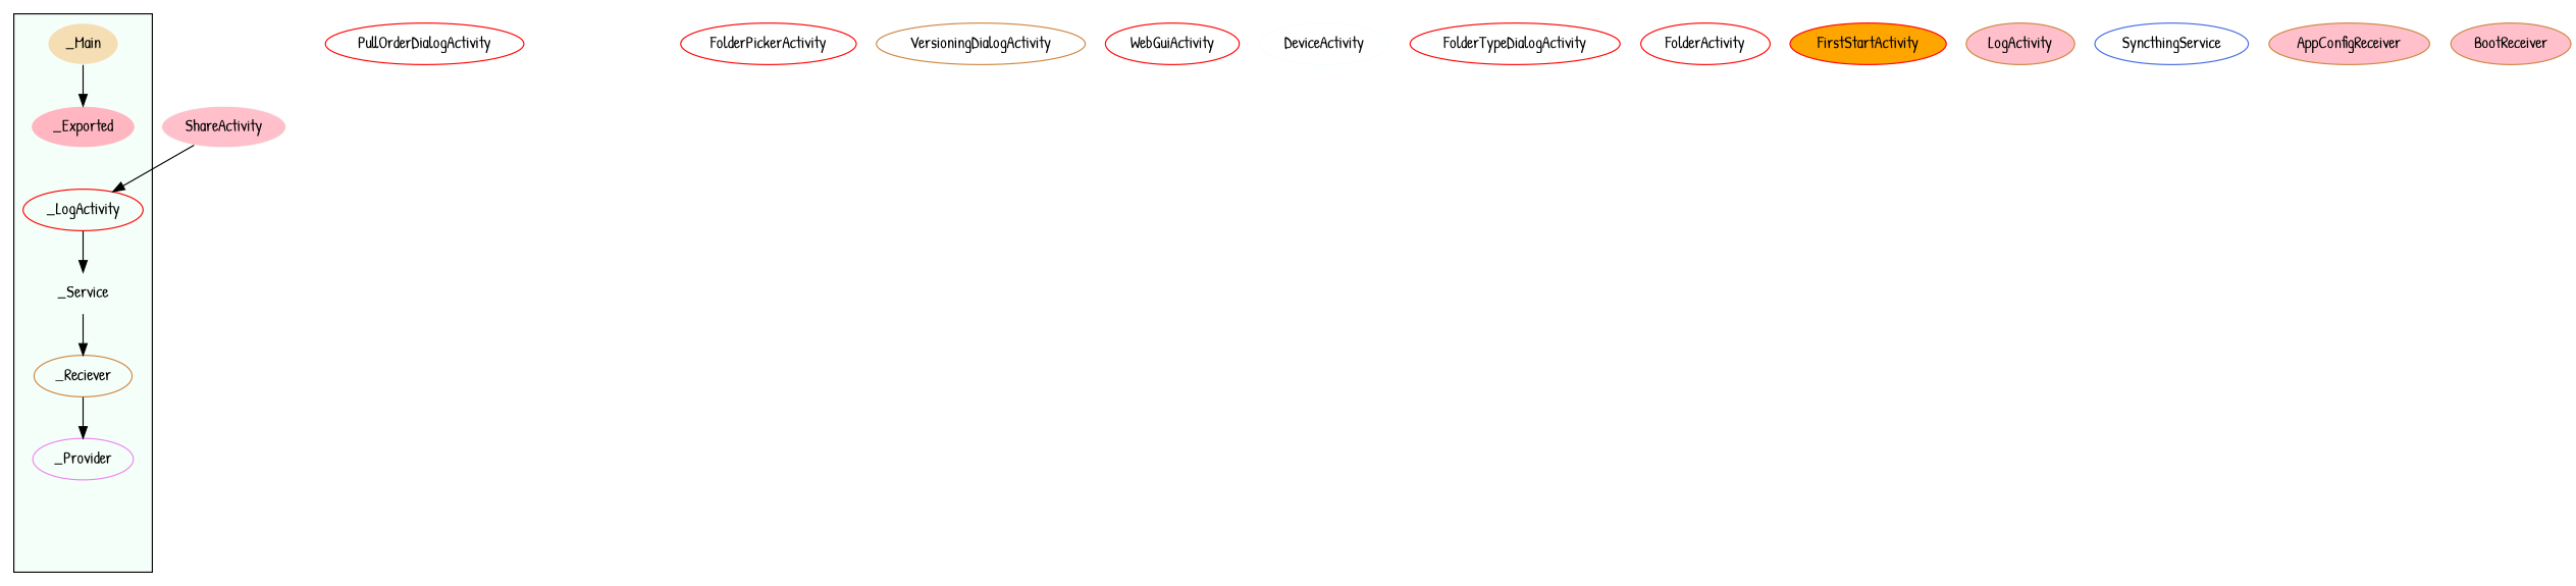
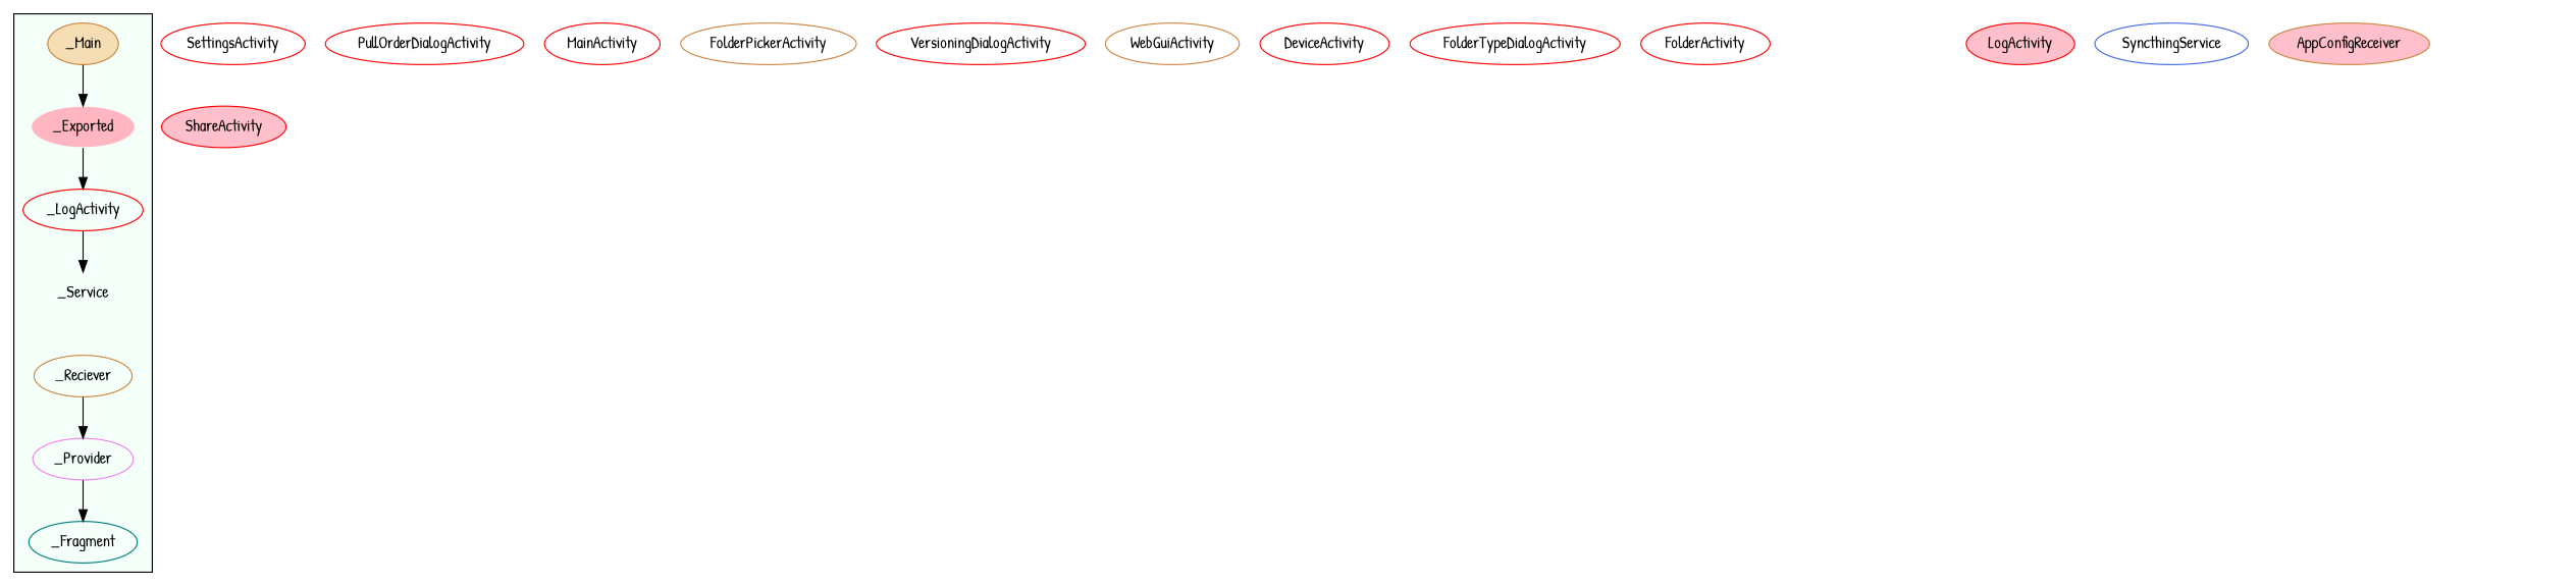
  digraph {
    fontname="Patrick Hand"
    node [color=red fontname="Patrick Hand"]
    edge [fontname="Patrick Hand"]
    n1 [label=_LogActivity]
    _Service [color=mintcream]
    _Reciever [color=peru]
    _Provider [color=violet]
-   _Main [color=mintcream fillcolor=wheat style=filled]
+   _Fragment [color=teal]
+   _Main [color=peru fillcolor=wheat style=filled]
    _Exported [color=mintcream fillcolor=lightpink style=filled]
-   ShareActivity [color=mintcream fillcolor=pink style=filled]
+   ShareActivity [fillcolor=pink style=filled]
+   SettingsActivity
    PullOrderDialogActivity
-   FolderPickerActivity
-   VersioningDialogActivity [color=peru]
-   WebGuiActivity
-   DeviceActivity [color=mintcream]
+   MainActivity
+   FolderPickerActivity [color=peru]
+   VersioningDialogActivity
+   WebGuiActivity [color=peru]
+   DeviceActivity
    FolderTypeDialogActivity
    FolderActivity
-   FirstStartActivity [fillcolor=orange style=filled]
-   LogActivity [color=peru fillcolor=pink style=filled]
+   LogActivity [fillcolor=pink style=filled]
    SyncthingService [color=royalblue]
    AppConfigReceiver [color=peru fillcolor=pink style=filled]
-   BootReceiver [color=peru fillcolor=pink style=filled]
    subgraph cluster_1 {
      bgcolor=mintcream
      n1
      _Service
      _Reciever
      _Provider
+     _Fragment
      _Main
      _Exported
    }
    n1 -> _Service
-   _Service -> _Reciever
    _Reciever -> _Provider
+   _Provider -> _Fragment
    _Main -> _Exported
-   ShareActivity -> n1
+   _Exported -> n1
  }
